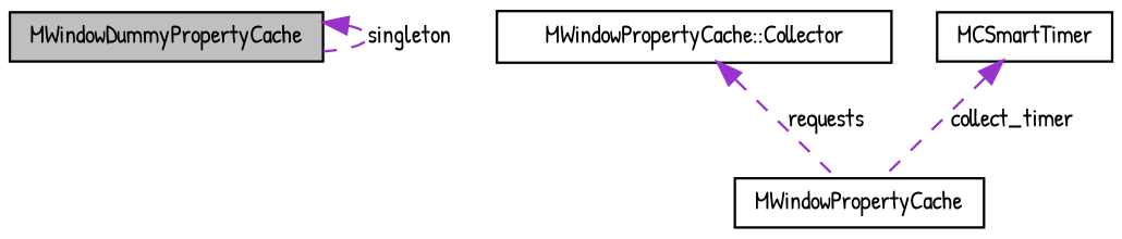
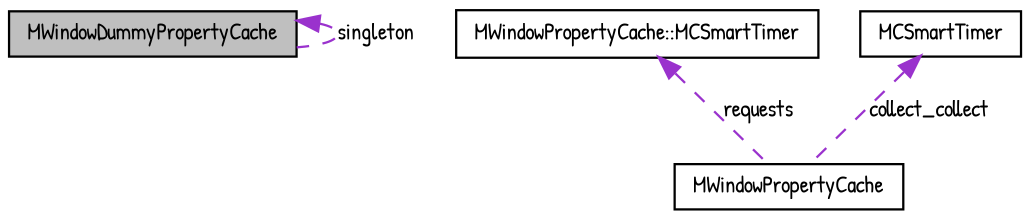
  digraph {
    fontname="Patrick Hand"
    node [color=black fillcolor=white fontname="Patrick Hand" fontsize=10 shape=record style=filled]
    edge [color=darkorchid3 dir=back fontname="Patrick Hand" fontsize=10 labelfontname="FreeSans.ttf" labelfontsize=10 style=dashed]
    n1 [fillcolor=grey75 fontcolor=black height=0.2 label=MWindowDummyPropertyCache width=0.4]
    n2 [height=0.2 label=MWindowPropertyCache width=0.4]
-   n3 [height=0.2 label="MWindowPropertyCache::Collector" width=0.4]
+   n3 [height=0.2 label="MWindowPropertyCache::MCSmartTimer" width=0.4]
    n4 [height=0.2 label=MCSmartTimer width=0.4]
    n1 -> n1 [label=singleton]
    n3 -> n2 [label=requests]
-   n4 -> n2 [label=collect_timer]
+   n4 -> n2 [label=collect_collect]
  }
